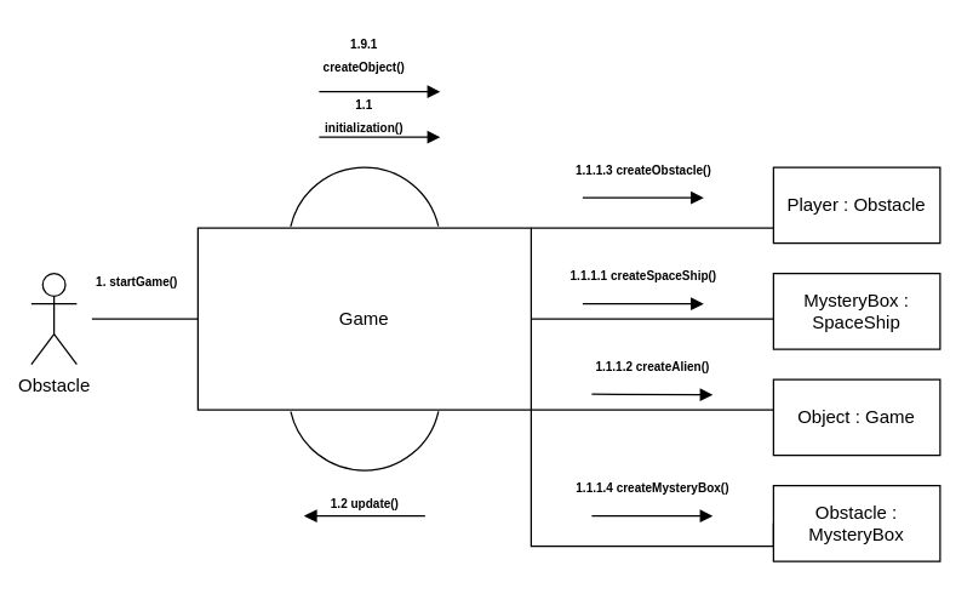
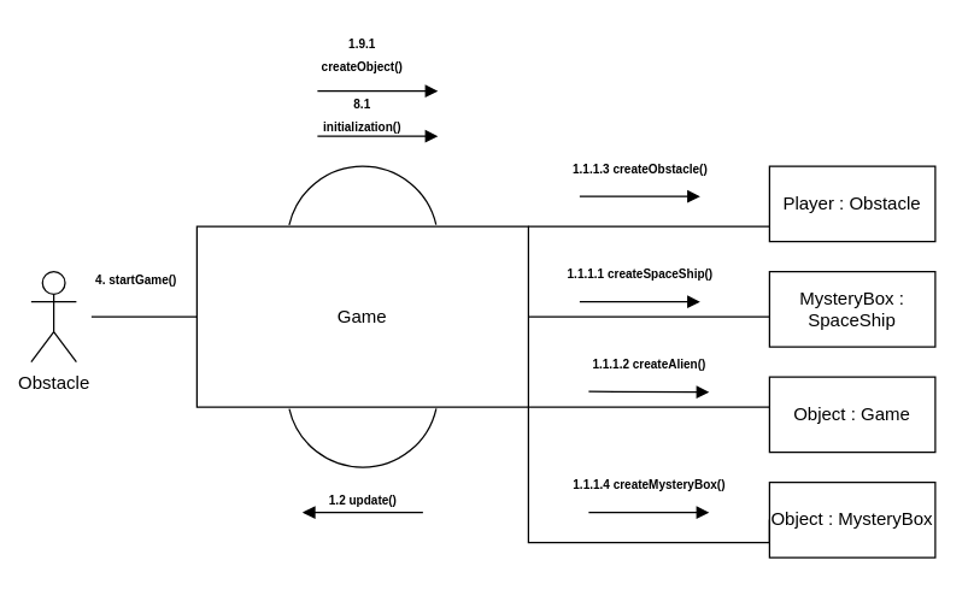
  <mxCell id="0" />
  <mxCell id="1" parent="0" />
  <mxCell id="2" value="Obstacle" style="shape=umlActor;verticalLabelPosition=bottom;verticalAlign=top;html=1;" vertex="1" parent="1"><mxGeometry x="20" y="180" width="30" height="60" as="geometry" /></mxCell>
  <mxCell id="3" value="Game" style="html=1;whiteSpace=wrap;" vertex="1" parent="1"><mxGeometry x="130" y="150" width="220" height="120" as="geometry" /></mxCell>
  <mxCell id="4" value="Player : Obstacle" style="html=1;whiteSpace=wrap;" vertex="1" parent="1"><mxGeometry x="510" y="110" width="110" height="50" as="geometry" /></mxCell>
  <mxCell id="5" value="MysteryBox : SpaceShip" style="html=1;whiteSpace=wrap;" vertex="1" parent="1"><mxGeometry x="510" y="180" width="110" height="50" as="geometry" /></mxCell>
  <mxCell id="6" value="Object : Game" style="html=1;whiteSpace=wrap;" vertex="1" parent="1"><mxGeometry x="510" y="250" width="110" height="50" as="geometry" /></mxCell>
- <mxCell id="7" value="Obstacle : MysteryBox" style="html=1;whiteSpace=wrap;" vertex="1" parent="1"><mxGeometry x="510" y="320" width="110" height="50" as="geometry" /></mxCell>
+ <mxCell id="7" value="Object : MysteryBox" style="html=1;whiteSpace=wrap;" vertex="1" parent="1"><mxGeometry x="510" y="320" width="110" height="50" as="geometry" /></mxCell>
  <mxCell id="8" value="" style="verticalLabelPosition=bottom;verticalAlign=top;html=1;shape=mxgraph.basic.arc;startAngle=0.785;endAngle=0.214;" vertex="1" parent="1"><mxGeometry x="190" y="110" width="100" height="100" as="geometry" /></mxCell>
  <mxCell id="9" value="" style="verticalLabelPosition=bottom;verticalAlign=top;html=1;shape=mxgraph.basic.arc;startAngle=0.785;endAngle=0.214;direction=west;" vertex="1" parent="1"><mxGeometry x="190" y="210" width="100" height="100" as="geometry" /></mxCell>
  <mxCell id="10" value="" style="endArrow=none;html=1;edgeStyle=orthogonalEdgeStyle;rounded=0;" edge="1" parent="1"><mxGeometry relative="1" as="geometry"><mxPoint x="350" y="150" as="sourcePoint" /><mxPoint x="510" y="150" as="targetPoint" /></mxGeometry></mxCell>
  <mxCell id="11" value="" style="endArrow=none;html=1;edgeStyle=orthogonalEdgeStyle;rounded=0;" edge="1" parent="1"><mxGeometry relative="1" as="geometry"><mxPoint x="350" y="210" as="sourcePoint" /><mxPoint x="510" y="210" as="targetPoint" /></mxGeometry></mxCell>
  <mxCell id="12" value="" style="endArrow=none;html=1;edgeStyle=orthogonalEdgeStyle;rounded=0;" edge="1" parent="1"><mxGeometry relative="1" as="geometry"><mxPoint x="350" y="270" as="sourcePoint" /><mxPoint x="510" y="270" as="targetPoint" /></mxGeometry></mxCell>
  <mxCell id="13" value="" style="endArrow=none;html=1;edgeStyle=orthogonalEdgeStyle;rounded=0;exitX=1;exitY=1;exitDx=0;exitDy=0;" edge="1" parent="1" source="3"><mxGeometry relative="1" as="geometry"><mxPoint x="350" y="344.67" as="sourcePoint" /><mxPoint x="510" y="344.67" as="targetPoint" /><Array as="points"><mxPoint x="350" y="360" /><mxPoint x="510" y="360" /></Array></mxGeometry></mxCell>
  <mxCell id="14" value="" style="endArrow=none;html=1;edgeStyle=orthogonalEdgeStyle;rounded=0;" edge="1" parent="1"><mxGeometry relative="1" as="geometry"><mxPoint x="60" y="210" as="sourcePoint" /><mxPoint x="130" y="210" as="targetPoint" /></mxGeometry></mxCell>
- <mxCell id="15" value="&lt;font style=&quot;font-size: 8px;&quot;&gt;&lt;b&gt;1. startGame()&lt;/b&gt;&lt;/font&gt;" style="text;html=1;strokeColor=none;fillColor=none;align=center;verticalAlign=middle;whiteSpace=wrap;rounded=0;" vertex="1" parent="1"><mxGeometry x="60" y="170" width="60" height="30" as="geometry" /></mxCell>
+ <mxCell id="15" value="&lt;font style=&quot;font-size: 8px;&quot;&gt;&lt;b&gt;4. startGame()&lt;/b&gt;&lt;/font&gt;" style="text;html=1;strokeColor=none;fillColor=none;align=center;verticalAlign=middle;whiteSpace=wrap;rounded=0;" vertex="1" parent="1"><mxGeometry x="60" y="170" width="60" height="30" as="geometry" /></mxCell>
  <mxCell id="16" value="" style="html=1;verticalAlign=bottom;endArrow=block;edgeStyle=elbowEdgeStyle;elbow=vertical;curved=0;rounded=0;" edge="1" parent="1"><mxGeometry width="80" relative="1" as="geometry"><mxPoint x="210" y="90" as="sourcePoint" /><mxPoint x="290" y="90" as="targetPoint" /></mxGeometry></mxCell>
  <mxCell id="17" value="" style="html=1;verticalAlign=bottom;endArrow=block;edgeStyle=elbowEdgeStyle;elbow=vertical;curved=0;rounded=0;" edge="1" parent="1"><mxGeometry width="80" relative="1" as="geometry"><mxPoint x="210" y="60" as="sourcePoint" /><mxPoint x="290" y="60" as="targetPoint" /></mxGeometry></mxCell>
  <mxCell id="18" value="&lt;font style=&quot;font-size: 8px;&quot;&gt;&lt;b&gt;1.9.1 createObject()&lt;/b&gt;&lt;/font&gt;" style="text;html=1;strokeColor=none;fillColor=none;align=center;verticalAlign=middle;whiteSpace=wrap;rounded=0;" vertex="1" parent="1"><mxGeometry x="210" y="20" width="60" height="30" as="geometry" /></mxCell>
- <mxCell id="19" value="&lt;font style=&quot;font-size: 8px;&quot;&gt;&lt;b&gt;1.1 initialization()&lt;/b&gt;&lt;/font&gt;" style="text;html=1;strokeColor=none;fillColor=none;align=center;verticalAlign=middle;whiteSpace=wrap;rounded=0;" vertex="1" parent="1"><mxGeometry x="210" y="60" width="60" height="30" as="geometry" /></mxCell>
+ <mxCell id="19" value="&lt;font style=&quot;font-size: 8px;&quot;&gt;&lt;b&gt;8.1 initialization()&lt;/b&gt;&lt;/font&gt;" style="text;html=1;strokeColor=none;fillColor=none;align=center;verticalAlign=middle;whiteSpace=wrap;rounded=0;" vertex="1" parent="1"><mxGeometry x="210" y="60" width="60" height="30" as="geometry" /></mxCell>
  <mxCell id="20" value="&lt;font style=&quot;font-size: 8px;&quot;&gt;&lt;b&gt;1.2 update()&lt;/b&gt;&lt;/font&gt;" style="html=1;verticalAlign=bottom;endArrow=block;edgeStyle=elbowEdgeStyle;elbow=vertical;curved=0;rounded=0;" edge="1" parent="1"><mxGeometry width="80" relative="1" as="geometry"><mxPoint x="280" y="340" as="sourcePoint" /><mxPoint x="200" y="340" as="targetPoint" /><Array as="points"><mxPoint x="240" y="340" /></Array></mxGeometry></mxCell>
  <mxCell id="21" value="&lt;font style=&quot;font-size: 8px;&quot;&gt;&lt;b&gt;1.1.1.1 createSpaceShip()&lt;/b&gt;&lt;/font&gt;" style="html=1;verticalAlign=bottom;endArrow=block;edgeStyle=elbowEdgeStyle;elbow=vertical;curved=0;rounded=0;" edge="1" parent="1"><mxGeometry y="10" width="80" relative="1" as="geometry"><mxPoint x="384" y="200" as="sourcePoint" /><mxPoint x="464" y="200" as="targetPoint" /><mxPoint as="offset" /></mxGeometry></mxCell>
  <mxCell id="22" value="&lt;font style=&quot;font-size: 8px;&quot;&gt;&lt;b&gt;1.1.1.3 createObstacle()&lt;/b&gt;&lt;/font&gt;" style="html=1;verticalAlign=bottom;endArrow=block;edgeStyle=elbowEdgeStyle;elbow=vertical;curved=0;rounded=0;" edge="1" parent="1"><mxGeometry y="10" width="80" relative="1" as="geometry"><mxPoint x="384" y="130" as="sourcePoint" /><mxPoint x="464" y="130" as="targetPoint" /><mxPoint as="offset" /></mxGeometry></mxCell>
  <mxCell id="23" value="&lt;font style=&quot;font-size: 8px;&quot;&gt;&lt;b&gt;1.1.1.2 createAlien()&lt;/b&gt;&lt;/font&gt;" style="html=1;verticalAlign=bottom;endArrow=block;edgeStyle=elbowEdgeStyle;elbow=vertical;curved=0;rounded=0;" edge="1" parent="1"><mxGeometry y="10" width="80" relative="1" as="geometry"><mxPoint x="390" y="259.67" as="sourcePoint" /><mxPoint x="470" y="259.67" as="targetPoint" /><mxPoint as="offset" /></mxGeometry></mxCell>
  <mxCell id="24" value="&lt;font style=&quot;font-size: 8px;&quot;&gt;&lt;b&gt;1.1.1.4 createMysteryBox()&lt;/b&gt;&lt;/font&gt;" style="html=1;verticalAlign=bottom;endArrow=block;edgeStyle=elbowEdgeStyle;elbow=vertical;curved=0;rounded=0;" edge="1" parent="1"><mxGeometry y="10" width="80" relative="1" as="geometry"><mxPoint x="390" y="340" as="sourcePoint" /><mxPoint x="470" y="340" as="targetPoint" /><mxPoint as="offset" /></mxGeometry></mxCell>
